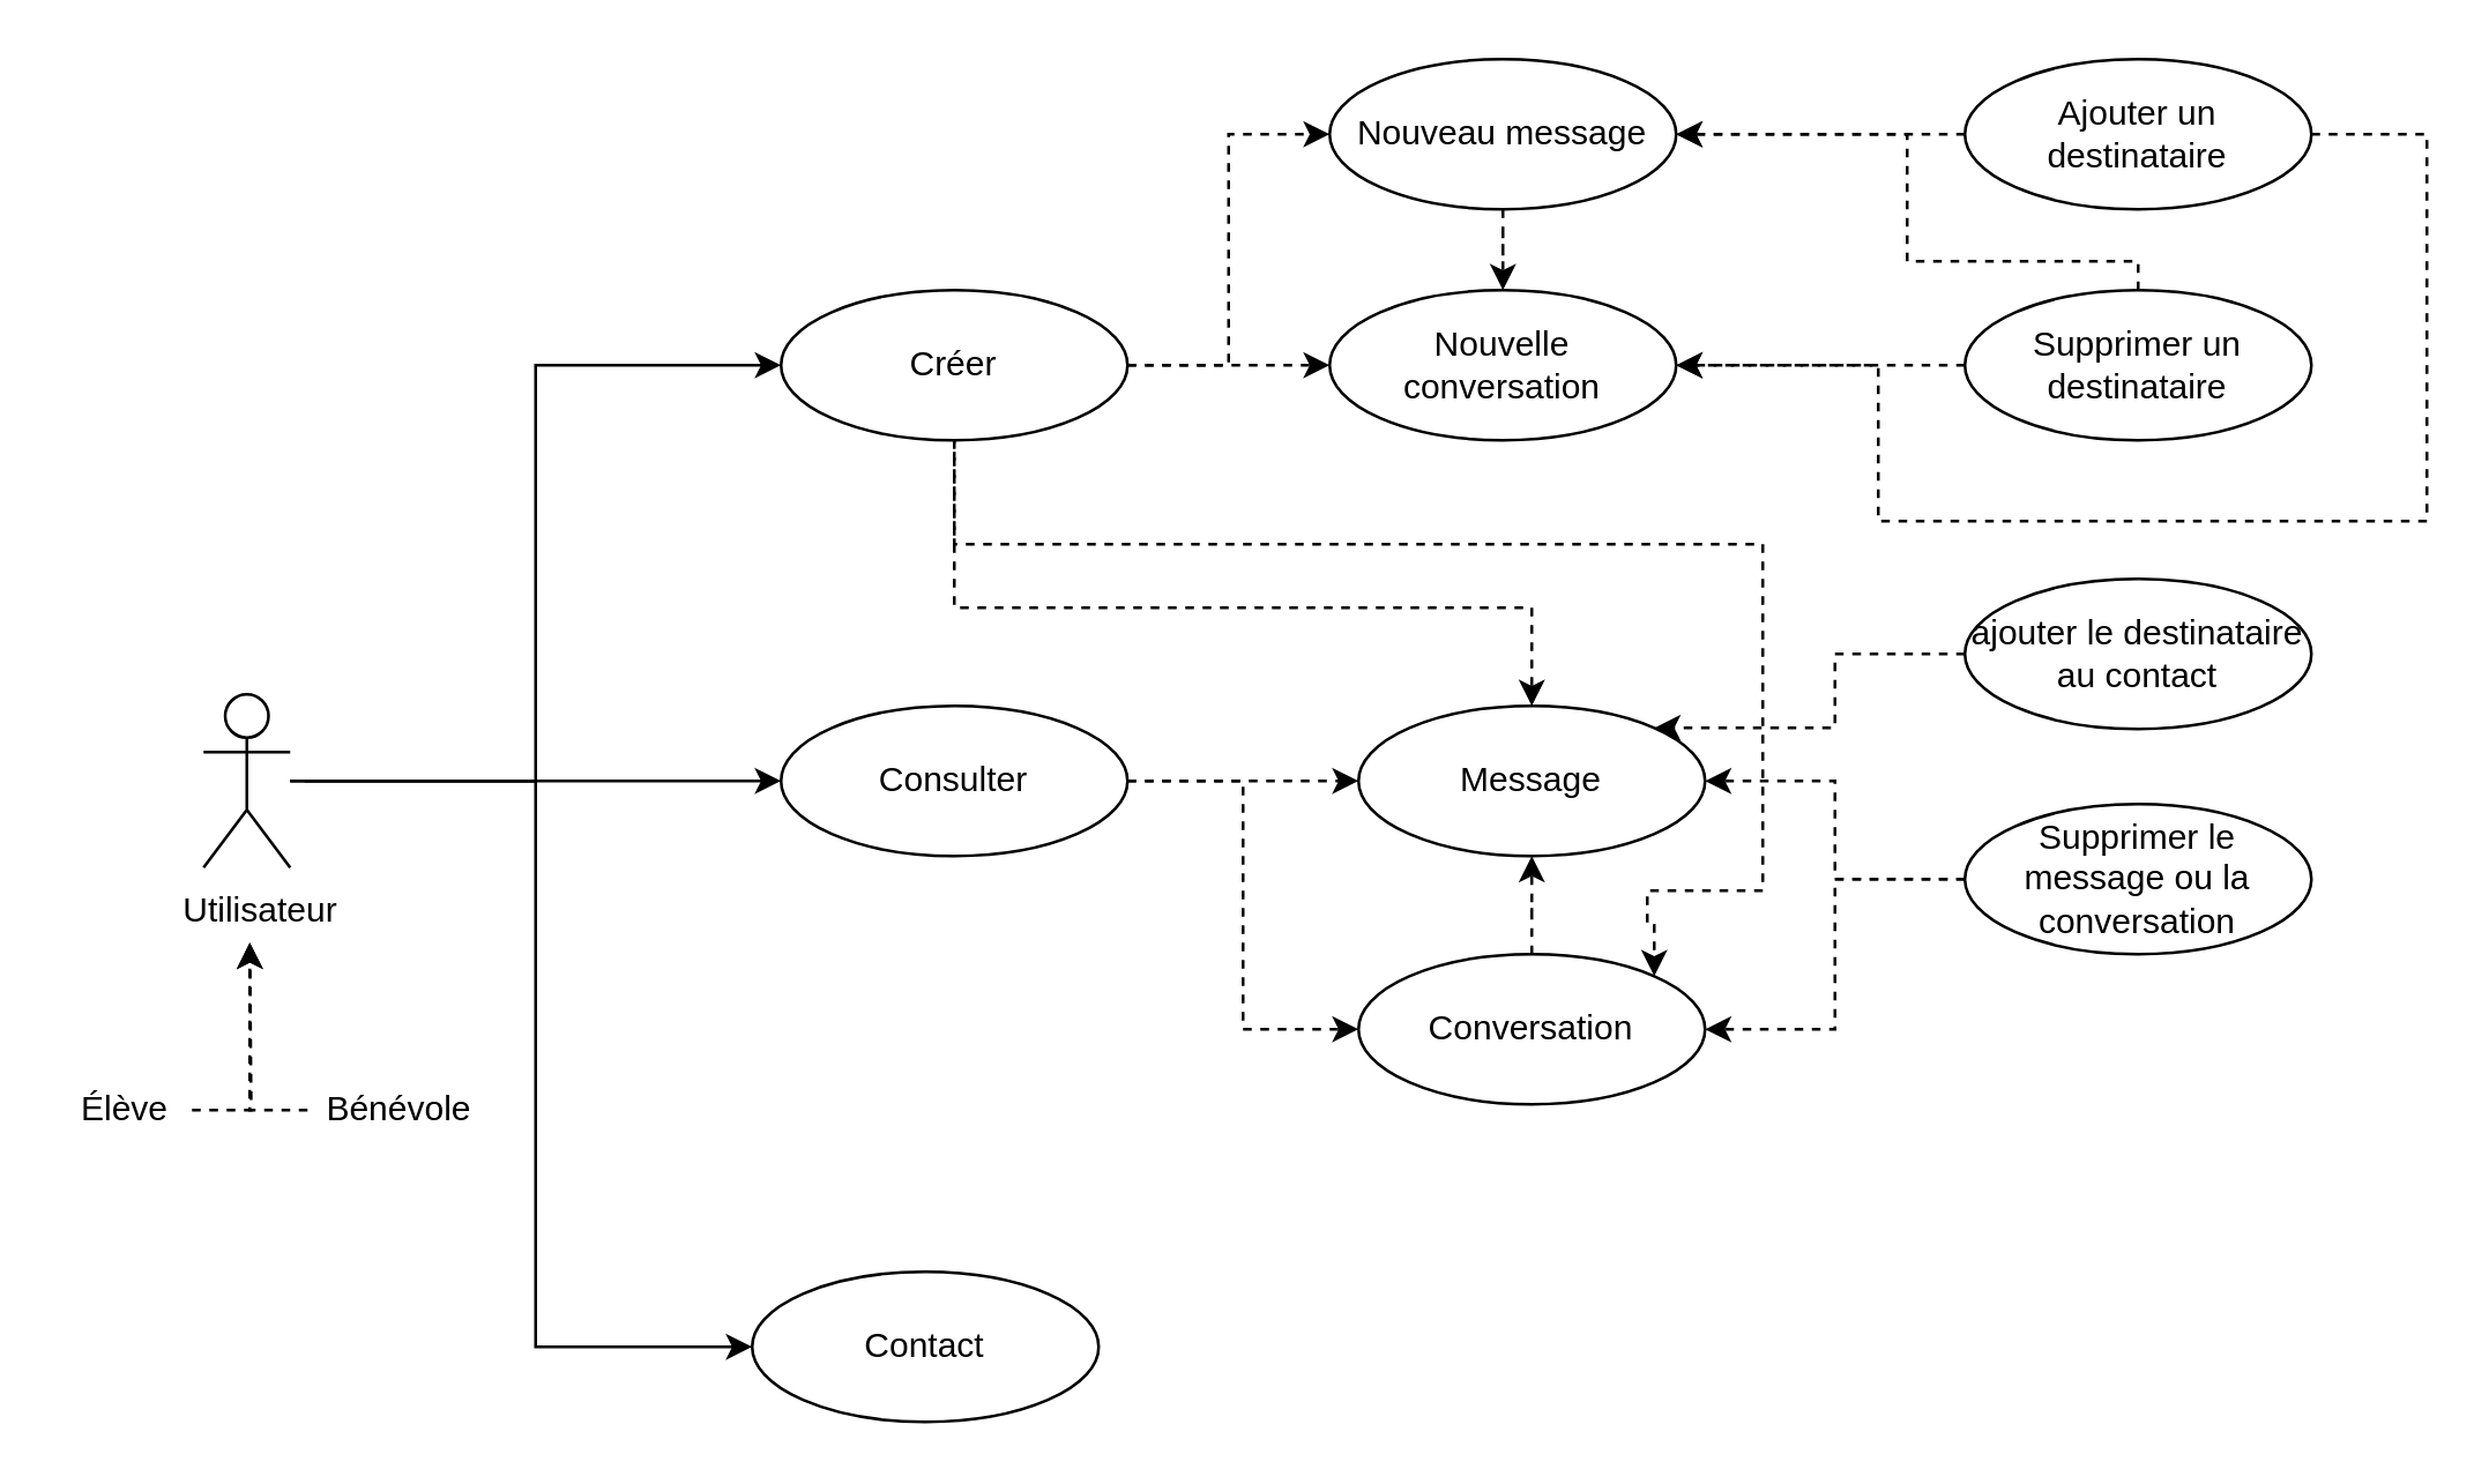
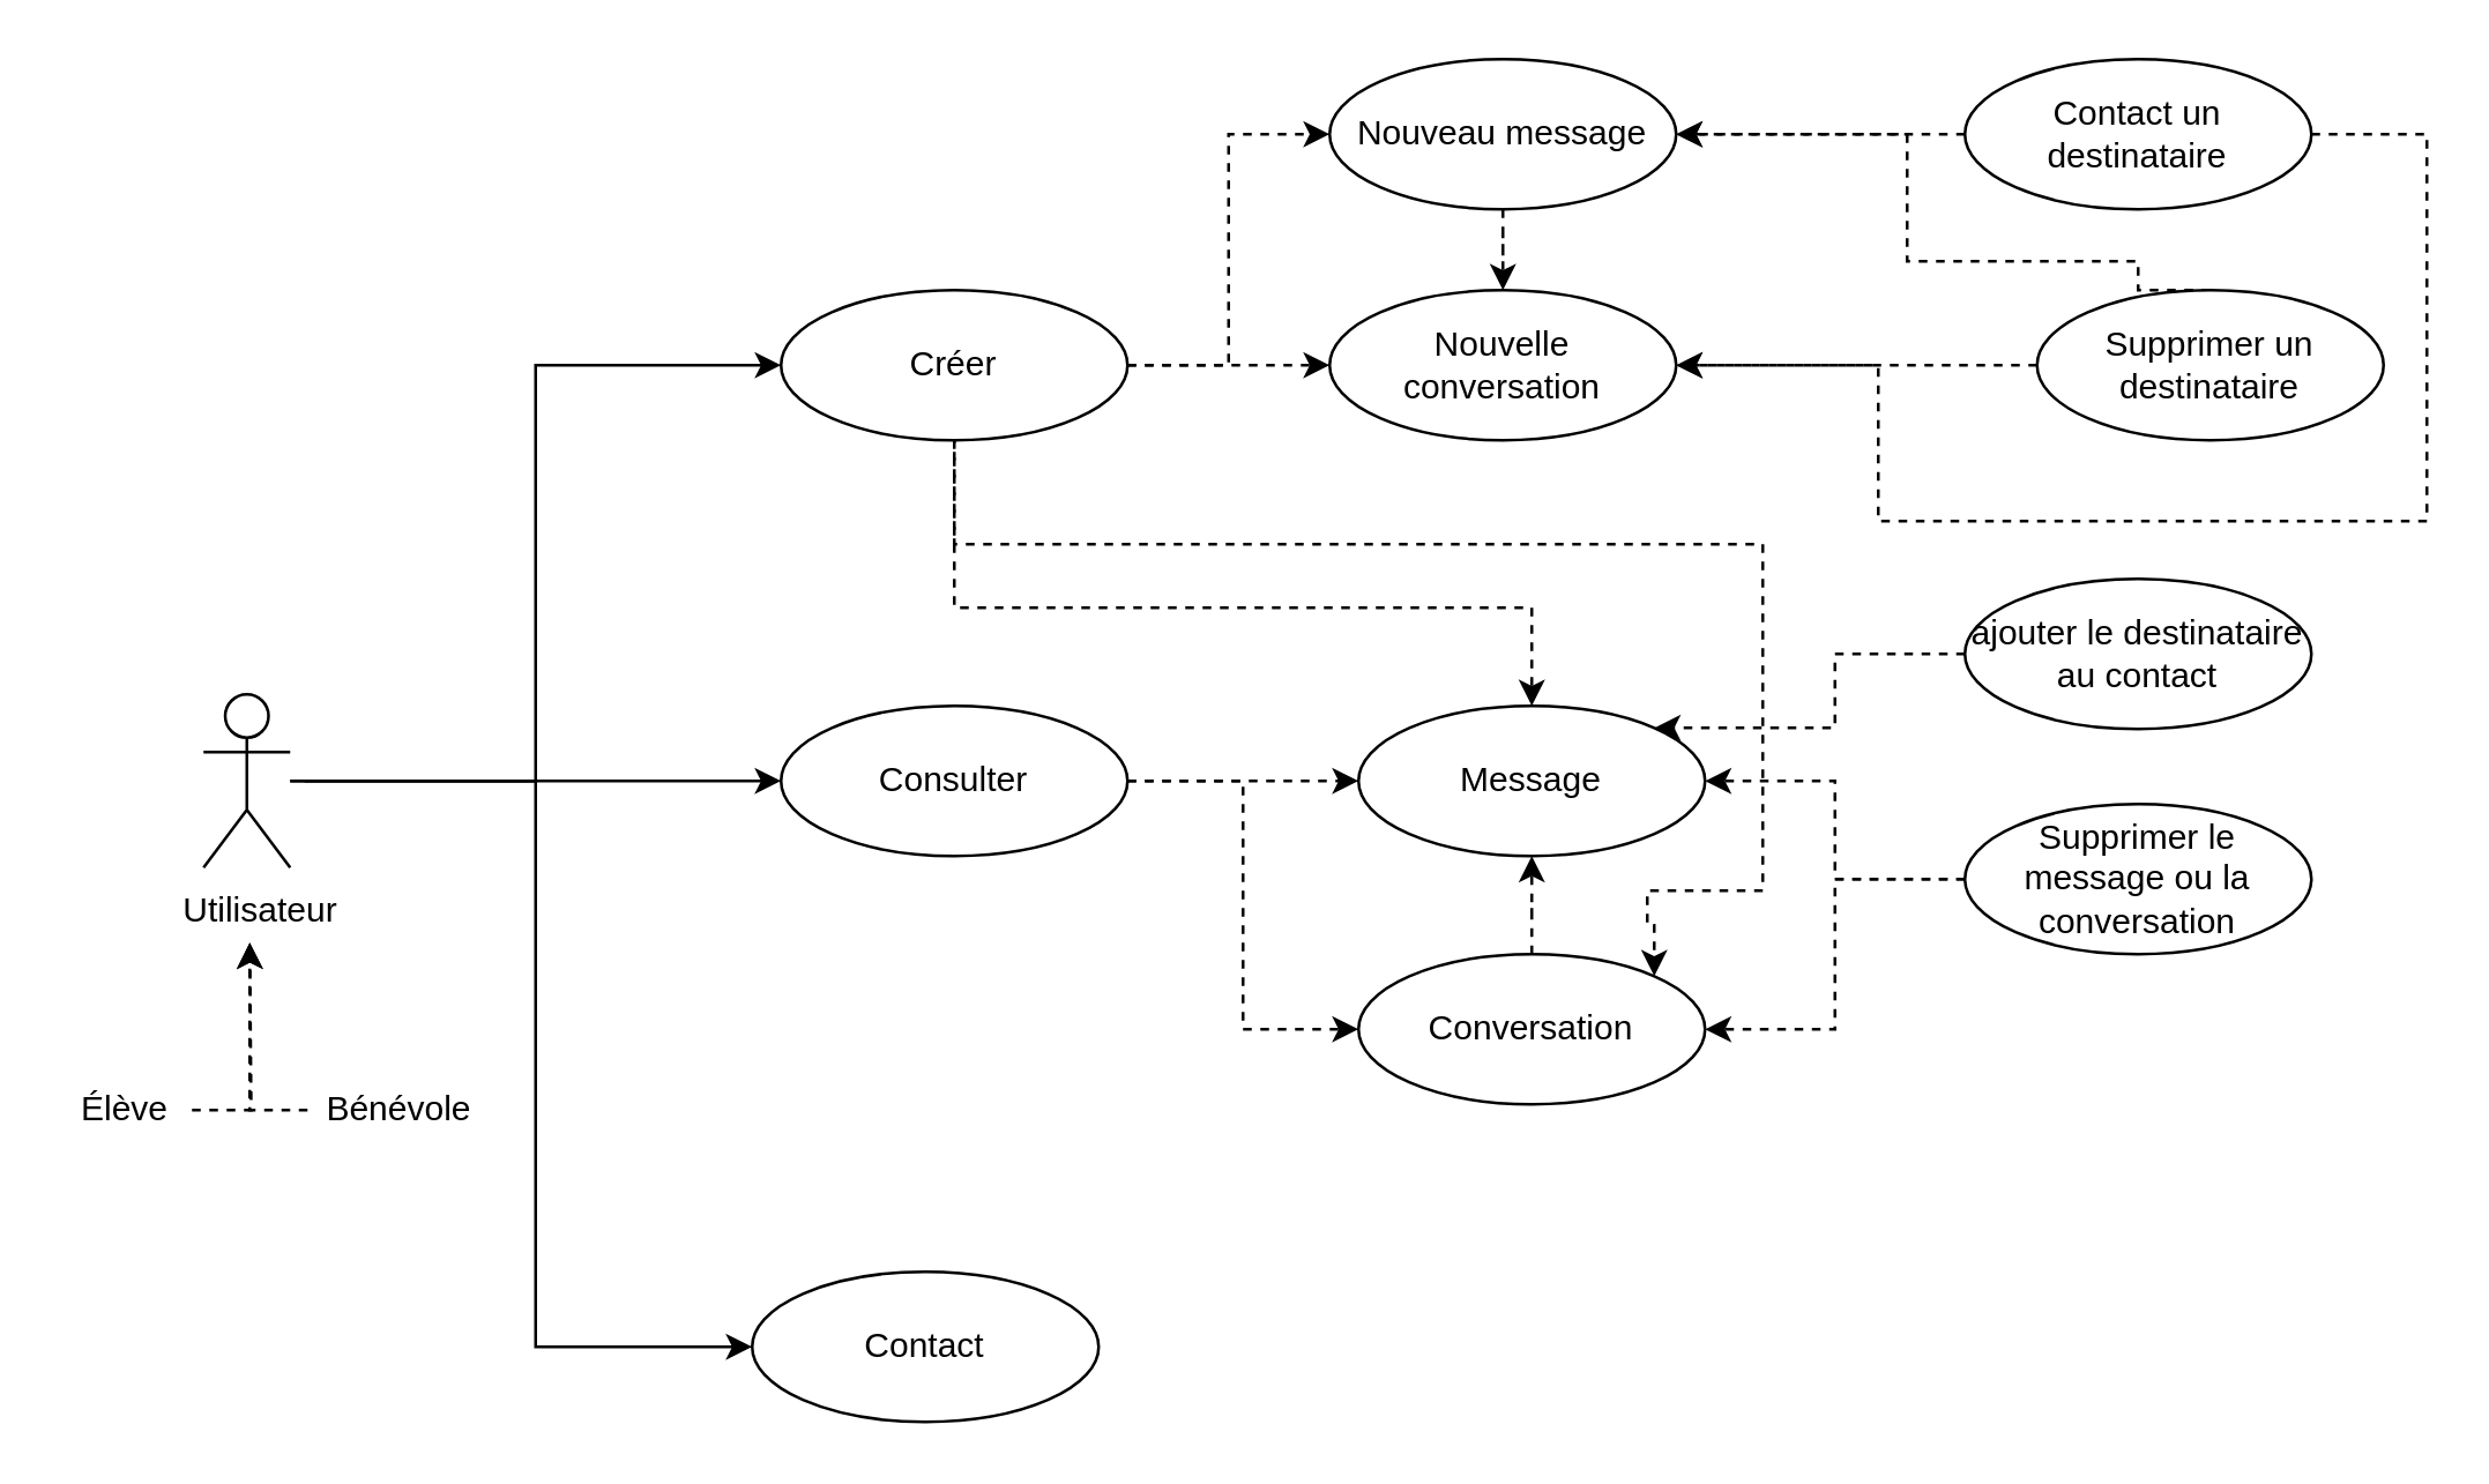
  <mxCell id="0" />
  <mxCell id="1" parent="0" />
  <mxCell id="2" style="edgeStyle=orthogonalEdgeStyle;rounded=0;orthogonalLoop=1;jettySize=auto;html=1;entryX=0;entryY=0.5;entryDx=0;entryDy=0;" parent="1" source="5" target="13" edge="1"><mxGeometry relative="1" as="geometry" /></mxCell>
  <mxCell id="3" style="edgeStyle=orthogonalEdgeStyle;rounded=0;orthogonalLoop=1;jettySize=auto;html=1;entryX=0;entryY=0.5;entryDx=0;entryDy=0;" parent="1" source="5" target="18" edge="1"><mxGeometry relative="1" as="geometry" /></mxCell>
  <mxCell id="4" style="edgeStyle=orthogonalEdgeStyle;rounded=0;orthogonalLoop=1;jettySize=auto;html=1;entryX=0;entryY=0.5;entryDx=0;entryDy=0;" parent="1" target="25" edge="1"><mxGeometry relative="1" as="geometry"><mxPoint x="105" y="270" as="sourcePoint" /><mxPoint x="265" y="466" as="targetPoint" /><Array as="points"><mxPoint x="185" y="270" /><mxPoint x="185" y="466" /></Array></mxGeometry></mxCell>
  <mxCell id="5" value="Actor" style="shape=umlActor;verticalLabelPosition=bottom;verticalAlign=top;html=1;outlineConnect=0;overflow=visible;noLabel=1;" parent="1" vertex="1"><mxGeometry x="70" y="240" width="30" height="60" as="geometry" /></mxCell>
  <mxCell id="6" value="Utilisateur" style="text;html=1;strokeColor=none;fillColor=none;align=center;verticalAlign=middle;whiteSpace=wrap;rounded=0;" parent="1" vertex="1"><mxGeometry x="60" y="300" width="60" height="30" as="geometry" /></mxCell>
  <mxCell id="7" value="" style="edgeStyle=orthogonalEdgeStyle;rounded=0;orthogonalLoop=1;jettySize=auto;html=1;dashed=1;" parent="1" source="8" edge="1"><mxGeometry relative="1" as="geometry"><mxPoint x="66" y="385" as="sourcePoint" /><mxPoint x="86" y="326" as="targetPoint" /></mxGeometry></mxCell>
  <mxCell id="8" value="Élève" style="text;html=1;strokeColor=none;fillColor=none;align=center;verticalAlign=middle;whiteSpace=wrap;rounded=0;" parent="1" vertex="1"><mxGeometry x="20" y="369" width="46" height="30" as="geometry" /></mxCell>
  <mxCell id="9" value="" style="edgeStyle=orthogonalEdgeStyle;rounded=0;orthogonalLoop=1;jettySize=auto;html=1;dashed=1;exitX=0;exitY=0.5;exitDx=0;exitDy=0;" parent="1" source="10" edge="1"><mxGeometry relative="1" as="geometry"><mxPoint x="106" y="391" as="sourcePoint" /><mxPoint x="86" y="326" as="targetPoint" /></mxGeometry></mxCell>
  <mxCell id="10" value="Bénévole" style="text;html=1;strokeColor=none;fillColor=none;align=center;verticalAlign=middle;whiteSpace=wrap;rounded=0;" parent="1" vertex="1"><mxGeometry x="106" y="369" width="64" height="30" as="geometry" /></mxCell>
  <mxCell id="11" value="" style="edgeStyle=orthogonalEdgeStyle;rounded=0;orthogonalLoop=1;jettySize=auto;html=1;dashed=1;" parent="1" source="13" target="19" edge="1"><mxGeometry relative="1" as="geometry"><Array as="points"><mxPoint x="450" y="270" /><mxPoint x="450" y="270" /></Array></mxGeometry></mxCell>
  <mxCell id="12" style="edgeStyle=orthogonalEdgeStyle;rounded=0;orthogonalLoop=1;jettySize=auto;html=1;entryX=0;entryY=0.5;entryDx=0;entryDy=0;dashed=1;" parent="1" source="13" target="21" edge="1"><mxGeometry relative="1" as="geometry" /></mxCell>
  <mxCell id="13" value="Consulter" style="ellipse;whiteSpace=wrap;html=1;" parent="1" vertex="1"><mxGeometry x="270" y="244" width="120" height="52" as="geometry" /></mxCell>
  <mxCell id="14" style="edgeStyle=orthogonalEdgeStyle;rounded=0;orthogonalLoop=1;jettySize=auto;html=1;dashed=1;" parent="1" source="18" target="24" edge="1"><mxGeometry relative="1" as="geometry" /></mxCell>
  <mxCell id="15" style="edgeStyle=orthogonalEdgeStyle;rounded=0;orthogonalLoop=1;jettySize=auto;html=1;entryX=0;entryY=0.5;entryDx=0;entryDy=0;dashed=1;" parent="1" source="18" target="23" edge="1"><mxGeometry relative="1" as="geometry" /></mxCell>
  <mxCell id="16" style="edgeStyle=orthogonalEdgeStyle;rounded=0;orthogonalLoop=1;jettySize=auto;html=1;entryX=0.5;entryY=0;entryDx=0;entryDy=0;dashed=1;" parent="1" source="18" target="19" edge="1"><mxGeometry relative="1" as="geometry"><Array as="points"><mxPoint x="330" y="210" /><mxPoint x="530" y="210" /></Array></mxGeometry></mxCell>
  <mxCell id="17" style="edgeStyle=orthogonalEdgeStyle;rounded=0;orthogonalLoop=1;jettySize=auto;html=1;dashed=1;entryX=1;entryY=0;entryDx=0;entryDy=0;" parent="1" target="21" edge="1"><mxGeometry relative="1" as="geometry"><Array as="points"><mxPoint x="330" y="188" /><mxPoint x="610" y="188" /><mxPoint x="610" y="308" /><mxPoint x="570" y="308" /><mxPoint x="570" y="320" /><mxPoint x="572" y="320" /></Array><mxPoint x="330" y="150" as="sourcePoint" /><mxPoint x="572.426" y="335.615" as="targetPoint" /></mxGeometry></mxCell>
  <mxCell id="18" value="Créer" style="ellipse;whiteSpace=wrap;html=1;" parent="1" vertex="1"><mxGeometry x="270" y="100" width="120" height="52" as="geometry" /></mxCell>
  <mxCell id="19" value="Message" style="ellipse;whiteSpace=wrap;html=1;" parent="1" vertex="1"><mxGeometry x="470" y="244" width="120" height="52" as="geometry" /></mxCell>
  <mxCell id="20" style="edgeStyle=orthogonalEdgeStyle;rounded=0;orthogonalLoop=1;jettySize=auto;html=1;dashed=1;" parent="1" source="21" target="19" edge="1"><mxGeometry relative="1" as="geometry" /></mxCell>
  <mxCell id="21" value="Conversation" style="ellipse;whiteSpace=wrap;html=1;" parent="1" vertex="1"><mxGeometry x="470" y="330" width="120" height="52" as="geometry" /></mxCell>
  <mxCell id="22" value="" style="edgeStyle=orthogonalEdgeStyle;rounded=0;orthogonalLoop=1;jettySize=auto;html=1;dashed=1;" parent="1" source="23" target="24" edge="1"><mxGeometry relative="1" as="geometry" /></mxCell>
  <mxCell id="23" value="Nouveau message" style="ellipse;whiteSpace=wrap;html=1;" parent="1" vertex="1"><mxGeometry x="460" y="20" width="120" height="52" as="geometry" /></mxCell>
  <mxCell id="24" value="Nouvelle conversation" style="ellipse;whiteSpace=wrap;html=1;" parent="1" vertex="1"><mxGeometry x="460" y="100" width="120" height="52" as="geometry" /></mxCell>
  <mxCell id="25" value="Contact" style="ellipse;whiteSpace=wrap;html=1;" parent="1" vertex="1"><mxGeometry x="260" y="440" width="120" height="52" as="geometry" /></mxCell>
  <mxCell id="26" style="edgeStyle=orthogonalEdgeStyle;rounded=0;orthogonalLoop=1;jettySize=auto;html=1;entryX=1;entryY=0.5;entryDx=0;entryDy=0;dashed=1;" parent="1" source="28" target="23" edge="1"><mxGeometry relative="1" as="geometry" /></mxCell>
  <mxCell id="27" style="edgeStyle=orthogonalEdgeStyle;rounded=0;orthogonalLoop=1;jettySize=auto;html=1;entryX=1;entryY=0.5;entryDx=0;entryDy=0;dashed=1;" parent="1" source="28" target="24" edge="1"><mxGeometry relative="1" as="geometry"><Array as="points"><mxPoint x="840" y="46" /><mxPoint x="840" y="180" /><mxPoint x="650" y="180" /><mxPoint x="650" y="126" /></Array></mxGeometry></mxCell>
- <mxCell id="28" value="Ajouter un destinataire" style="ellipse;whiteSpace=wrap;html=1;" parent="1" vertex="1"><mxGeometry x="680" y="20" width="120" height="52" as="geometry" /></mxCell>
+ <mxCell id="28" value="Contact un destinataire" style="ellipse;whiteSpace=wrap;html=1;" parent="1" vertex="1"><mxGeometry x="680" y="20" width="120" height="52" as="geometry" /></mxCell>
  <mxCell id="29" style="edgeStyle=orthogonalEdgeStyle;rounded=0;orthogonalLoop=1;jettySize=auto;html=1;entryX=1;entryY=0.5;entryDx=0;entryDy=0;exitX=0.5;exitY=0;exitDx=0;exitDy=0;dashed=1;" parent="1" source="31" target="23" edge="1"><mxGeometry relative="1" as="geometry"><Array as="points"><mxPoint x="740" y="90" /><mxPoint x="660" y="90" /><mxPoint x="660" y="46" /></Array></mxGeometry></mxCell>
  <mxCell id="30" style="edgeStyle=orthogonalEdgeStyle;rounded=0;orthogonalLoop=1;jettySize=auto;html=1;entryX=1;entryY=0.5;entryDx=0;entryDy=0;dashed=1;" parent="1" source="31" target="24" edge="1"><mxGeometry relative="1" as="geometry" /></mxCell>
- <mxCell id="31" value="Supprimer un destinataire" style="ellipse;whiteSpace=wrap;html=1;" parent="1" vertex="1"><mxGeometry x="680" y="100" width="120" height="52" as="geometry" /></mxCell>
+ <mxCell id="31" value="Supprimer un destinataire" style="ellipse;whiteSpace=wrap;html=1;" parent="1" vertex="1"><mxGeometry x="705" y="100" width="120" height="52" as="geometry" /></mxCell>
  <mxCell id="32" style="edgeStyle=orthogonalEdgeStyle;rounded=0;orthogonalLoop=1;jettySize=auto;html=1;entryX=1;entryY=0.5;entryDx=0;entryDy=0;dashed=1;" parent="1" source="34" target="19" edge="1"><mxGeometry relative="1" as="geometry" /></mxCell>
  <mxCell id="33" style="edgeStyle=orthogonalEdgeStyle;rounded=0;orthogonalLoop=1;jettySize=auto;html=1;entryX=1;entryY=0.5;entryDx=0;entryDy=0;dashed=1;" parent="1" source="34" target="21" edge="1"><mxGeometry relative="1" as="geometry" /></mxCell>
  <mxCell id="34" value="Supprimer le message ou la conversation" style="ellipse;whiteSpace=wrap;html=1;" parent="1" vertex="1"><mxGeometry x="680" y="278" width="120" height="52" as="geometry" /></mxCell>
  <mxCell id="35" style="edgeStyle=orthogonalEdgeStyle;rounded=0;orthogonalLoop=1;jettySize=auto;html=1;entryX=1;entryY=0;entryDx=0;entryDy=0;dashed=1;" parent="1" source="36" target="19" edge="1"><mxGeometry relative="1" as="geometry" /></mxCell>
  <mxCell id="36" value="ajouter le destinataire au contact" style="ellipse;whiteSpace=wrap;html=1;" parent="1" vertex="1"><mxGeometry x="680" y="200" width="120" height="52" as="geometry" /></mxCell>
